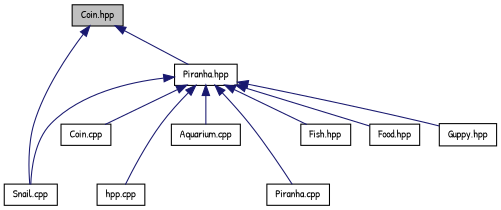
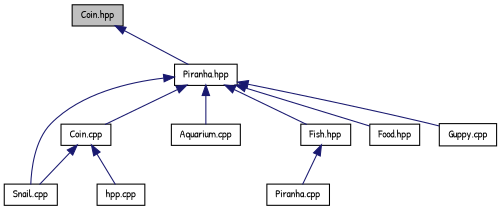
  digraph {
    fontname="Patrick Hand"
    node [color=black fillcolor=white fontname="Patrick Hand" fontsize=10 shape=record style=filled]
    edge [color=midnightblue dir=back fontname="Patrick Hand" fontsize=10 labelfontname=Helvetica labelfontsize=10 style=solid]
    n1 [fillcolor=grey75 fontcolor=black height=0.2 label="Coin.hpp" width=0.4]
    n2 [height=0.2 label="Piranha.hpp" width=0.4]
    n3 [height=0.2 label="Snail.cpp" width=0.4]
    n4 [height=0.2 label="Aquarium.cpp" width=0.4]
    n5 [height=0.2 label="Coin.cpp" width=0.4]
    n6 [height=0.2 label="Fish.hpp" width=0.4]
    n7 [height=0.2 label="Food.hpp" width=0.4]
-   n8 [height=0.2 label="Guppy.hpp" width=0.4]
+   n8 [height=0.2 label="Guppy.cpp" width=0.4]
    n9 [height=0.2 label="hpp.cpp" width=0.4]
    n10 [height=0.2 label="Piranha.cpp" width=0.4]
    n1 -> n2
-   n1 -> n3
+   n5 -> n3
    n2 -> n3
    n2 -> n4
    n2 -> n5
    n2 -> n6
    n2 -> n7
    n2 -> n8
-   n2 -> n9
-   n2 -> n10
+   n5 -> n9
+   n6 -> n10
  }
